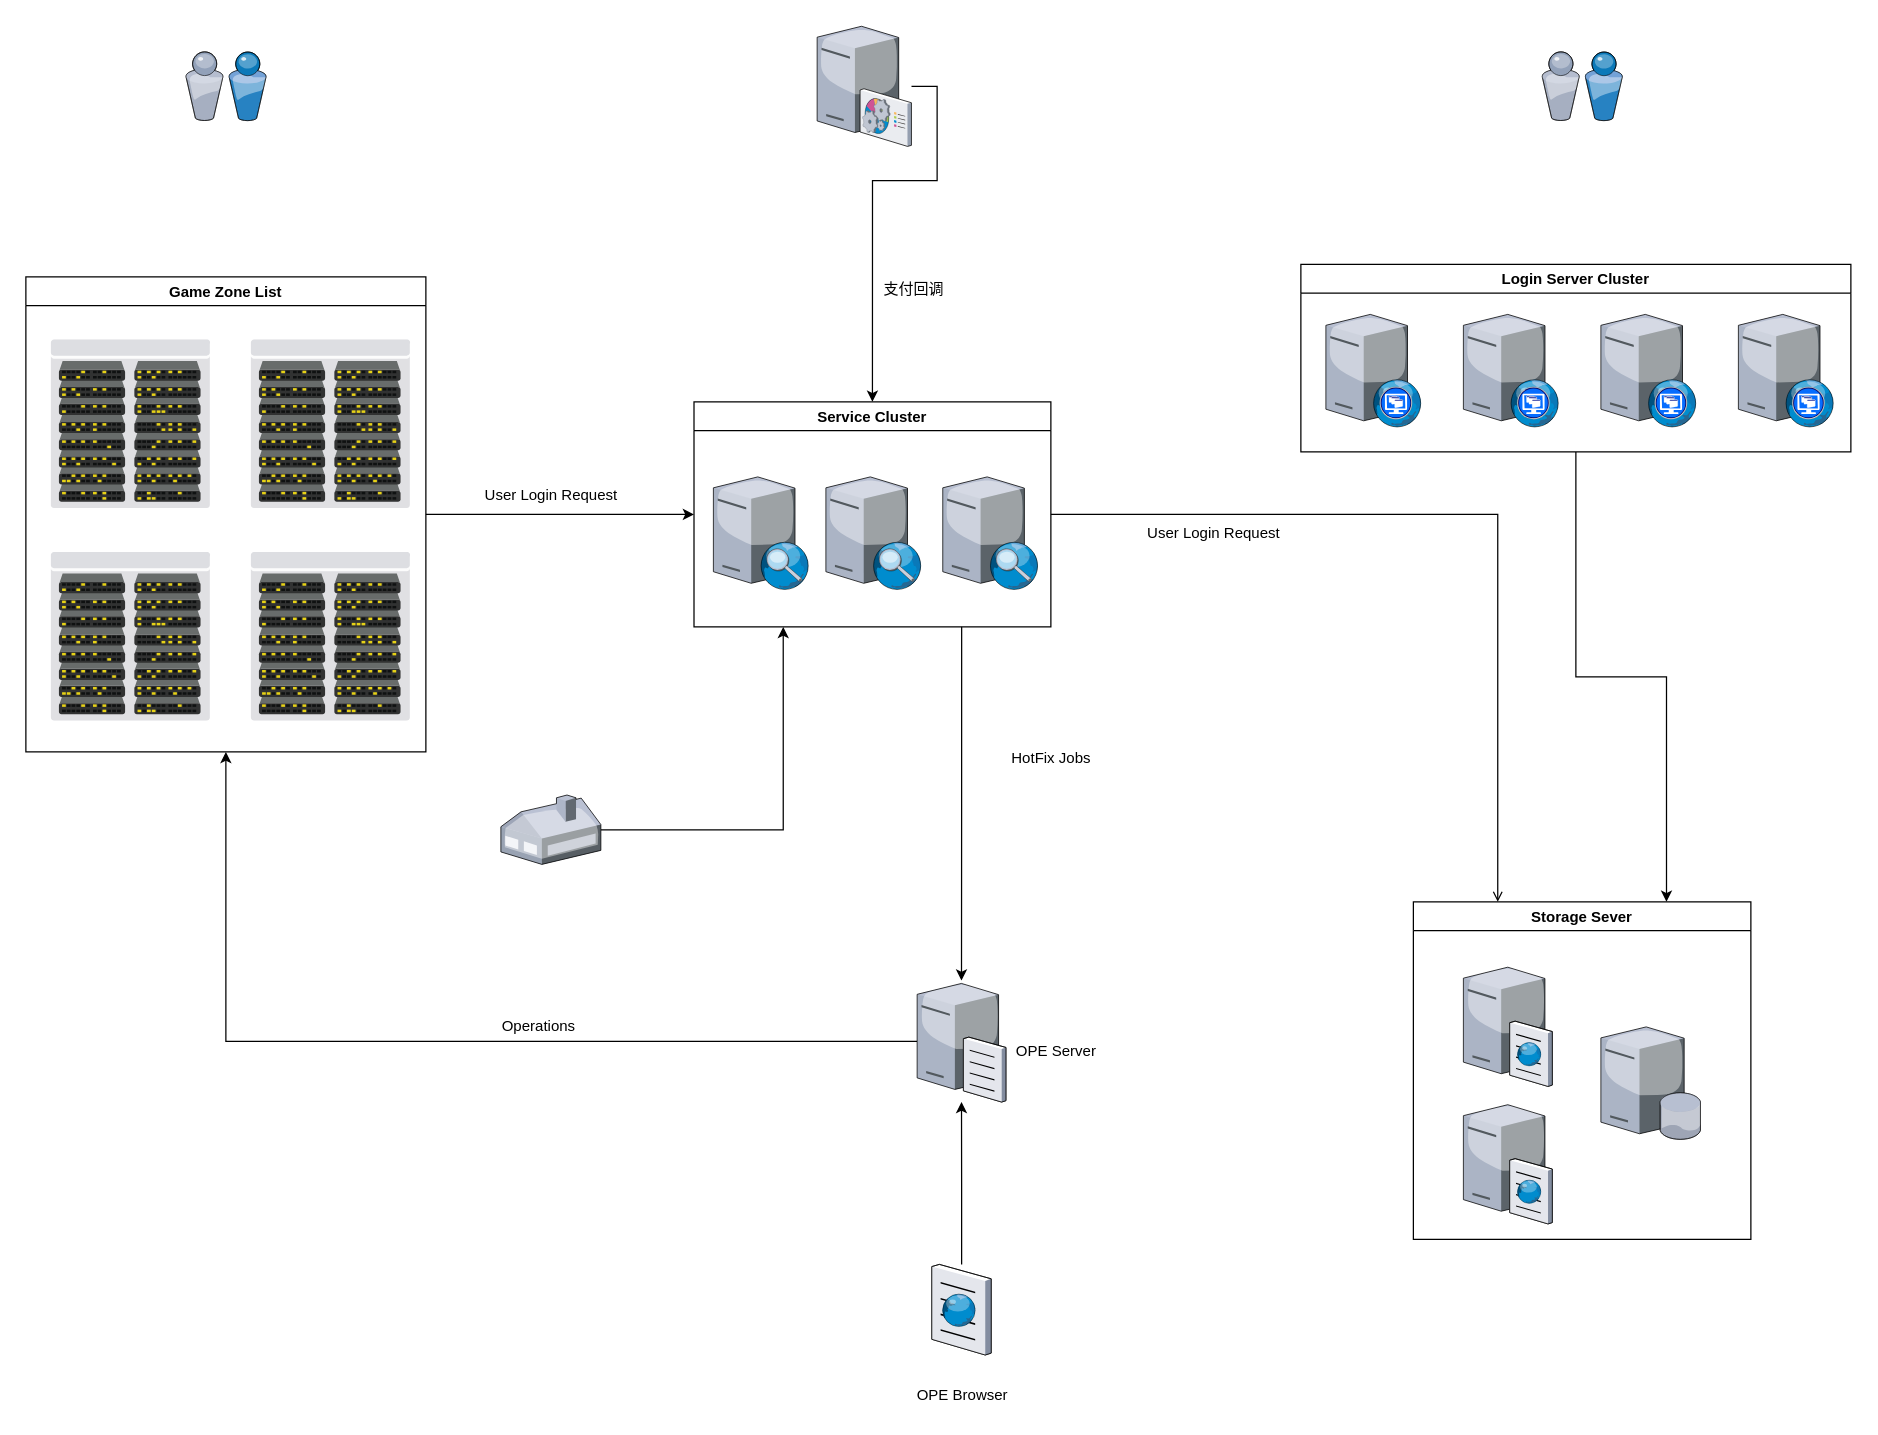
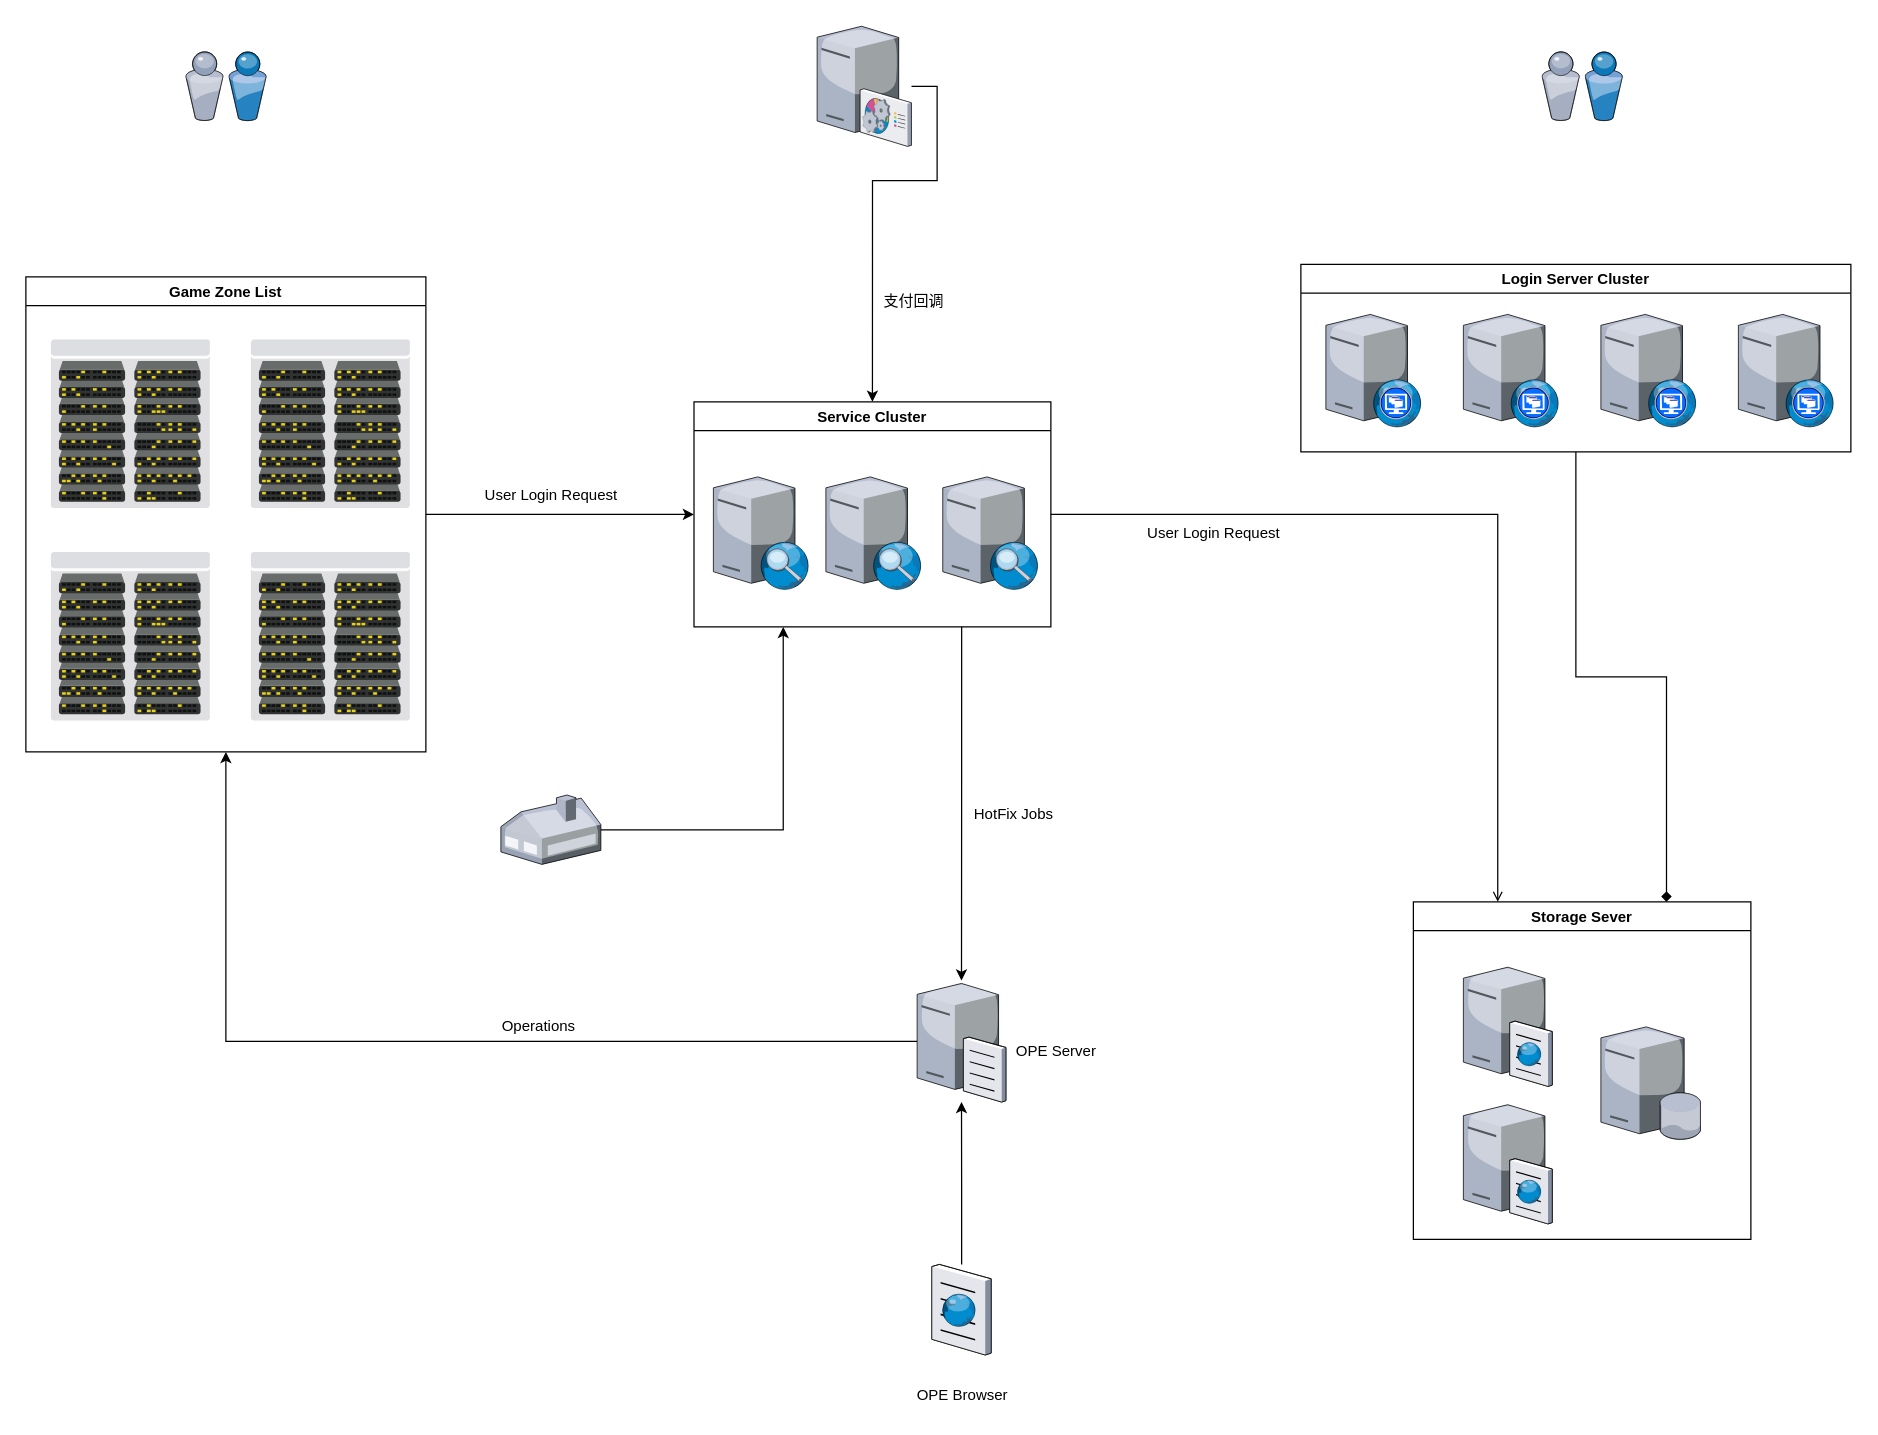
  <mxCell id="0" style=";html=1;" />
  <mxCell id="1" style=";html=1;" parent="0" />
  <mxCell id="2" value="" style="verticalLabelPosition=bottom;sketch=0;aspect=fixed;html=1;verticalAlign=top;strokeColor=none;align=center;outlineConnect=0;shape=mxgraph.citrix.users;" vertex="1" parent="1"><mxGeometry x="1232.75" y="41" width="64.5" height="55" as="geometry" /></mxCell>
  <mxCell id="3" value="" style="verticalLabelPosition=bottom;sketch=0;aspect=fixed;html=1;verticalAlign=top;strokeColor=none;align=center;outlineConnect=0;shape=mxgraph.citrix.desktop_web;" vertex="1" parent="1"><mxGeometry x="1060" y="251" width="76.5" height="90" as="geometry" /></mxCell>
  <mxCell id="4" value="" style="verticalLabelPosition=bottom;sketch=0;aspect=fixed;html=1;verticalAlign=top;strokeColor=none;align=center;outlineConnect=0;shape=mxgraph.citrix.desktop_web;" vertex="1" parent="1"><mxGeometry x="1170" y="251" width="76.5" height="90" as="geometry" /></mxCell>
  <mxCell id="5" value="" style="verticalLabelPosition=bottom;sketch=0;aspect=fixed;html=1;verticalAlign=top;strokeColor=none;align=center;outlineConnect=0;shape=mxgraph.citrix.desktop_web;" vertex="1" parent="1"><mxGeometry x="1280" y="251" width="76.5" height="90" as="geometry" /></mxCell>
  <mxCell id="6" value="" style="verticalLabelPosition=bottom;sketch=0;aspect=fixed;html=1;verticalAlign=top;strokeColor=none;align=center;outlineConnect=0;shape=mxgraph.citrix.desktop_web;" vertex="1" parent="1"><mxGeometry x="1390" y="251" width="76.5" height="90" as="geometry" /></mxCell>
- <mxCell id="7" style="edgeStyle=orthogonalEdgeStyle;rounded=0;orthogonalLoop=1;jettySize=auto;html=1;exitX=0.5;exitY=1;exitDx=0;exitDy=0;entryX=0.75;entryY=0;entryDx=0;entryDy=0;" edge="1" parent="1" source="8" target="9"><mxGeometry relative="1" as="geometry" /></mxCell>
+ <mxCell id="7" style="edgeStyle=orthogonalEdgeStyle;rounded=0;orthogonalLoop=1;jettySize=auto;html=1;exitX=0.5;exitY=1;exitDx=0;exitDy=0;entryX=0.75;entryY=0;entryDx=0;entryDy=0;endArrow=diamond;" edge="1" parent="1" source="8" target="9"><mxGeometry relative="1" as="geometry" /></mxCell>
  <mxCell id="8" value="Login Server Cluster" style="swimlane;" vertex="1" parent="1"><mxGeometry x="1040" y="211" width="440" height="150" as="geometry" /></mxCell>
  <mxCell id="9" value="Storage Sever" style="swimlane;" vertex="1" parent="1"><mxGeometry x="1130" y="721" width="270" height="270" as="geometry" /></mxCell>
  <mxCell id="10" value="" style="verticalLabelPosition=bottom;sketch=0;aspect=fixed;html=1;verticalAlign=top;strokeColor=none;align=center;outlineConnect=0;shape=mxgraph.citrix.database_server;" vertex="1" parent="9"><mxGeometry x="150" y="100" width="80" height="90" as="geometry" /></mxCell>
  <mxCell id="11" value="" style="verticalLabelPosition=bottom;sketch=0;aspect=fixed;html=1;verticalAlign=top;strokeColor=none;align=center;outlineConnect=0;shape=mxgraph.citrix.cache_server;" vertex="1" parent="9"><mxGeometry x="40" y="50" width="71" height="97.5" as="geometry" /></mxCell>
  <mxCell id="12" value="" style="verticalLabelPosition=bottom;sketch=0;aspect=fixed;html=1;verticalAlign=top;strokeColor=none;align=center;outlineConnect=0;shape=mxgraph.citrix.cache_server;" vertex="1" parent="9"><mxGeometry x="40" y="160" width="71" height="97.5" as="geometry" /></mxCell>
  <mxCell id="13" value="" style="verticalLabelPosition=bottom;sketch=0;aspect=fixed;html=1;verticalAlign=top;strokeColor=none;align=center;outlineConnect=0;shape=mxgraph.citrix.edgesight_server;" vertex="1" parent="1"><mxGeometry x="660" y="381" width="76.5" height="90" as="geometry" /></mxCell>
  <mxCell id="14" value="" style="verticalLabelPosition=bottom;sketch=0;aspect=fixed;html=1;verticalAlign=top;strokeColor=none;align=center;outlineConnect=0;shape=mxgraph.citrix.edgesight_server;" vertex="1" parent="1"><mxGeometry x="753.5" y="381" width="76.5" height="90" as="geometry" /></mxCell>
  <mxCell id="15" value="" style="verticalLabelPosition=bottom;sketch=0;aspect=fixed;html=1;verticalAlign=top;strokeColor=none;align=center;outlineConnect=0;shape=mxgraph.citrix.edgesight_server;" vertex="1" parent="1"><mxGeometry x="570" y="381" width="76.5" height="90" as="geometry" /></mxCell>
  <mxCell id="16" value="" style="verticalLabelPosition=bottom;sketch=0;aspect=fixed;html=1;verticalAlign=top;strokeColor=none;align=center;outlineConnect=0;shape=mxgraph.citrix.datacenter;" vertex="1" parent="1"><mxGeometry x="200" y="271" width="127.5" height="135" as="geometry" /></mxCell>
  <mxCell id="17" value="" style="verticalLabelPosition=bottom;sketch=0;aspect=fixed;html=1;verticalAlign=top;strokeColor=none;align=center;outlineConnect=0;shape=mxgraph.citrix.datacenter;" vertex="1" parent="1"><mxGeometry x="40" y="271" width="127.5" height="135" as="geometry" /></mxCell>
  <mxCell id="18" value="" style="verticalLabelPosition=bottom;sketch=0;aspect=fixed;html=1;verticalAlign=top;strokeColor=none;align=center;outlineConnect=0;shape=mxgraph.citrix.datacenter;" vertex="1" parent="1"><mxGeometry x="40" y="441" width="127.5" height="135" as="geometry" /></mxCell>
  <mxCell id="19" value="" style="verticalLabelPosition=bottom;sketch=0;aspect=fixed;html=1;verticalAlign=top;strokeColor=none;align=center;outlineConnect=0;shape=mxgraph.citrix.datacenter;" vertex="1" parent="1"><mxGeometry x="200" y="441" width="127.5" height="135" as="geometry" /></mxCell>
  <mxCell id="20" style="edgeStyle=orthogonalEdgeStyle;rounded=0;orthogonalLoop=1;jettySize=auto;html=1;exitX=1;exitY=0.5;exitDx=0;exitDy=0;entryX=0;entryY=0.5;entryDx=0;entryDy=0;" edge="1" parent="1" source="21" target="24"><mxGeometry relative="1" as="geometry" /></mxCell>
  <mxCell id="21" value="Game Zone List" style="swimlane;" vertex="1" parent="1"><mxGeometry x="20" y="221" width="320" height="380" as="geometry" /></mxCell>
  <mxCell id="22" style="edgeStyle=orthogonalEdgeStyle;rounded=0;orthogonalLoop=1;jettySize=auto;html=1;exitX=0.75;exitY=1;exitDx=0;exitDy=0;" edge="1" parent="1" source="24" target="32"><mxGeometry relative="1" as="geometry" /></mxCell>
  <mxCell id="23" style="edgeStyle=orthogonalEdgeStyle;rounded=0;orthogonalLoop=1;jettySize=auto;html=1;exitX=1;exitY=0.5;exitDx=0;exitDy=0;entryX=0.25;entryY=0;entryDx=0;entryDy=0;endArrow=open;" edge="1" parent="1" source="24" target="9"><mxGeometry relative="1" as="geometry" /></mxCell>
  <mxCell id="24" value="Service Cluster" style="swimlane;" vertex="1" parent="1"><mxGeometry x="554.5" y="321" width="285.5" height="180" as="geometry" /></mxCell>
  <mxCell id="25" style="edgeStyle=orthogonalEdgeStyle;rounded=0;orthogonalLoop=1;jettySize=auto;html=1;" edge="1" parent="1" source="26" target="32"><mxGeometry relative="1" as="geometry"><mxPoint x="768.5" y="981" as="targetPoint" /></mxGeometry></mxCell>
  <mxCell id="26" value="" style="verticalLabelPosition=bottom;sketch=0;aspect=fixed;html=1;verticalAlign=top;strokeColor=none;align=center;outlineConnect=0;shape=mxgraph.citrix.browser;" vertex="1" parent="1"><mxGeometry x="744.75" y="1011" width="47.5" height="72.5" as="geometry" /></mxCell>
  <mxCell id="27" value="OPE Browser" style="text;html=1;align=center;verticalAlign=middle;resizable=0;points=[];autosize=1;strokeColor=none;fillColor=none;" vertex="1" parent="1"><mxGeometry x="723.5" y="1106" width="90" height="20" as="geometry" /></mxCell>
  <mxCell id="28" value="User Login Request" style="text;html=1;align=center;verticalAlign=middle;resizable=0;points=[];autosize=1;strokeColor=none;fillColor=none;" vertex="1" parent="1"><mxGeometry x="380" y="386" width="120" height="20" as="geometry" /></mxCell>
  <mxCell id="29" style="edgeStyle=orthogonalEdgeStyle;rounded=0;orthogonalLoop=1;jettySize=auto;html=1;entryX=0.25;entryY=1;entryDx=0;entryDy=0;" edge="1" parent="1" source="30" target="24"><mxGeometry relative="1" as="geometry" /></mxCell>
  <mxCell id="30" value="" style="verticalLabelPosition=bottom;sketch=0;aspect=fixed;html=1;verticalAlign=top;strokeColor=none;align=center;outlineConnect=0;shape=mxgraph.citrix.home_office;" vertex="1" parent="1"><mxGeometry x="400" y="635.5" width="80" height="55.5" as="geometry" /></mxCell>
  <mxCell id="31" value="" style="edgeStyle=orthogonalEdgeStyle;rounded=0;orthogonalLoop=1;jettySize=auto;html=1;entryX=0.5;entryY=1;entryDx=0;entryDy=0;" edge="1" parent="1" source="32" target="21"><mxGeometry relative="1" as="geometry"><mxPoint x="653" y="832.5" as="targetPoint" /></mxGeometry></mxCell>
  <mxCell id="32" value="" style="verticalLabelPosition=bottom;sketch=0;aspect=fixed;html=1;verticalAlign=top;strokeColor=none;align=center;outlineConnect=0;shape=mxgraph.citrix.file_server;" vertex="1" parent="1"><mxGeometry x="733" y="784" width="71" height="97" as="geometry" /></mxCell>
  <mxCell id="33" value="OPE Server" style="text;html=1;align=center;verticalAlign=middle;resizable=0;points=[];autosize=1;strokeColor=none;fillColor=none;" vertex="1" parent="1"><mxGeometry x="804" y="831" width="80" height="20" as="geometry" /></mxCell>
- <mxCell id="34" value="HotFix Jobs" style="text;html=1;align=center;verticalAlign=middle;resizable=0;points=[];autosize=1;strokeColor=none;fillColor=none;" vertex="1" parent="1"><mxGeometry x="800" y="596" width="80" height="20" as="geometry" /></mxCell>
+ <mxCell id="34" value="HotFix Jobs" style="text;html=1;align=center;verticalAlign=middle;resizable=0;points=[];autosize=1;strokeColor=none;fillColor=none;" vertex="1" parent="1"><mxGeometry x="770" y="641" width="80" height="20" as="geometry" /></mxCell>
  <mxCell id="35" value="User Login Request" style="text;html=1;align=center;verticalAlign=middle;resizable=0;points=[];autosize=1;strokeColor=none;fillColor=none;" vertex="1" parent="1"><mxGeometry x="910" y="416" width="120" height="20" as="geometry" /></mxCell>
  <mxCell id="36" value="" style="verticalLabelPosition=bottom;sketch=0;aspect=fixed;html=1;verticalAlign=top;strokeColor=none;align=center;outlineConnect=0;shape=mxgraph.citrix.users;" vertex="1" parent="1"><mxGeometry x="147.75" y="41" width="64.5" height="55" as="geometry" /></mxCell>
  <mxCell id="37" value="" style="edgeStyle=orthogonalEdgeStyle;rounded=0;orthogonalLoop=1;jettySize=auto;html=1;entryX=0.5;entryY=0;entryDx=0;entryDy=0;" edge="1" parent="1" source="38" target="24"><mxGeometry relative="1" as="geometry"><mxPoint x="732.3" y="143.55" as="targetPoint" /><Array as="points"><mxPoint x="749" y="69" /><mxPoint x="749" y="144" /><mxPoint x="697" y="144" /></Array></mxGeometry></mxCell>
  <mxCell id="38" value="" style="verticalLabelPosition=bottom;sketch=0;aspect=fixed;html=1;verticalAlign=top;strokeColor=none;align=center;outlineConnect=0;shape=mxgraph.citrix.command_center;" vertex="1" parent="1"><mxGeometry x="653" y="20.5" width="75.5" height="96" as="geometry" /></mxCell>
- <mxCell id="39" value="支付回调" style="text;html=1;align=center;verticalAlign=middle;resizable=0;points=[];autosize=1;strokeColor=none;fillColor=none;" vertex="1" parent="1"><mxGeometry x="700" y="221" width="60" height="20" as="geometry" /></mxCell>
+ <mxCell id="39" value="支付回调" style="text;html=1;align=center;verticalAlign=middle;resizable=0;points=[];autosize=1;strokeColor=none;fillColor=none;" vertex="1" parent="1"><mxGeometry x="700" y="231" width="60" height="20" as="geometry" /></mxCell>
  <mxCell id="40" value="Operations" style="text;html=1;align=center;verticalAlign=middle;resizable=0;points=[];autosize=1;strokeColor=none;fillColor=none;" vertex="1" parent="1"><mxGeometry x="395" y="811" width="70" height="20" as="geometry" /></mxCell>
